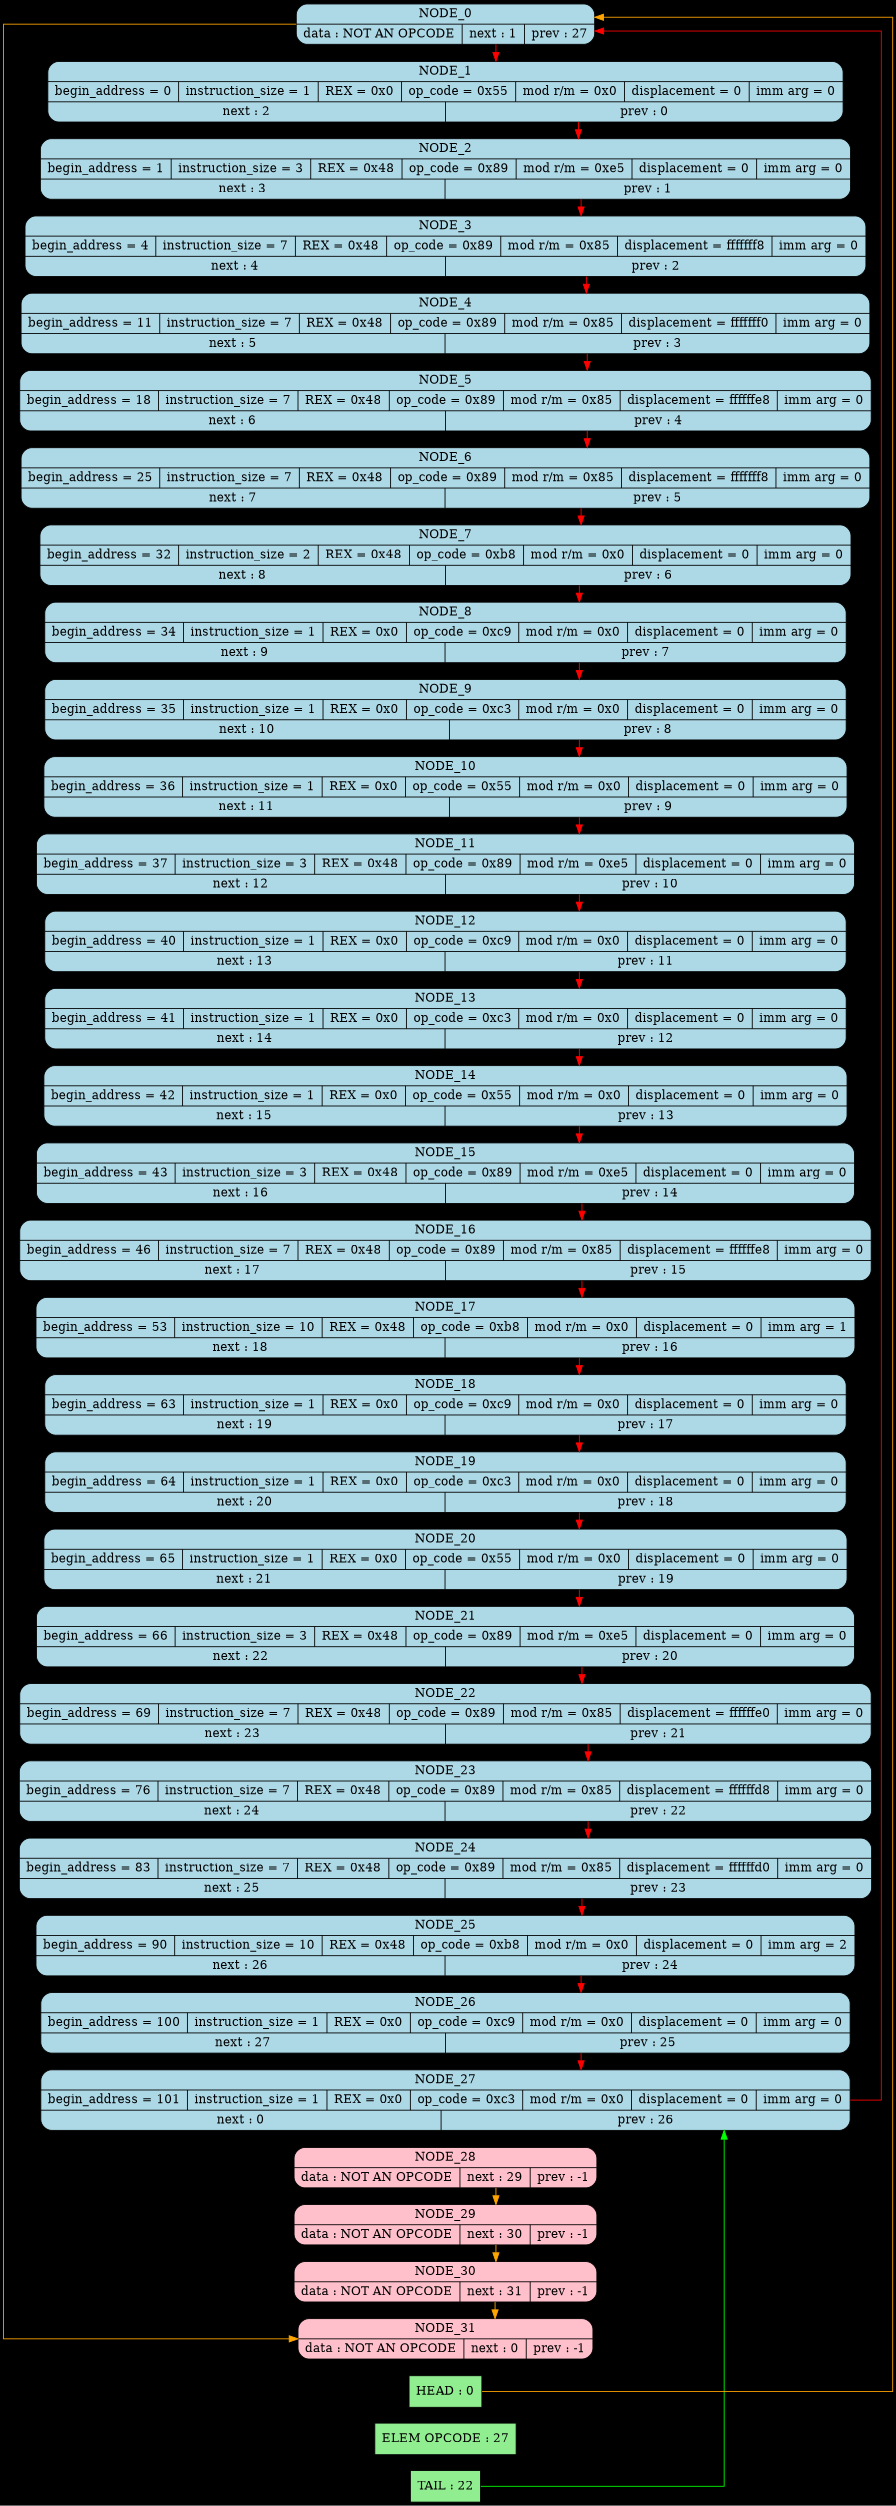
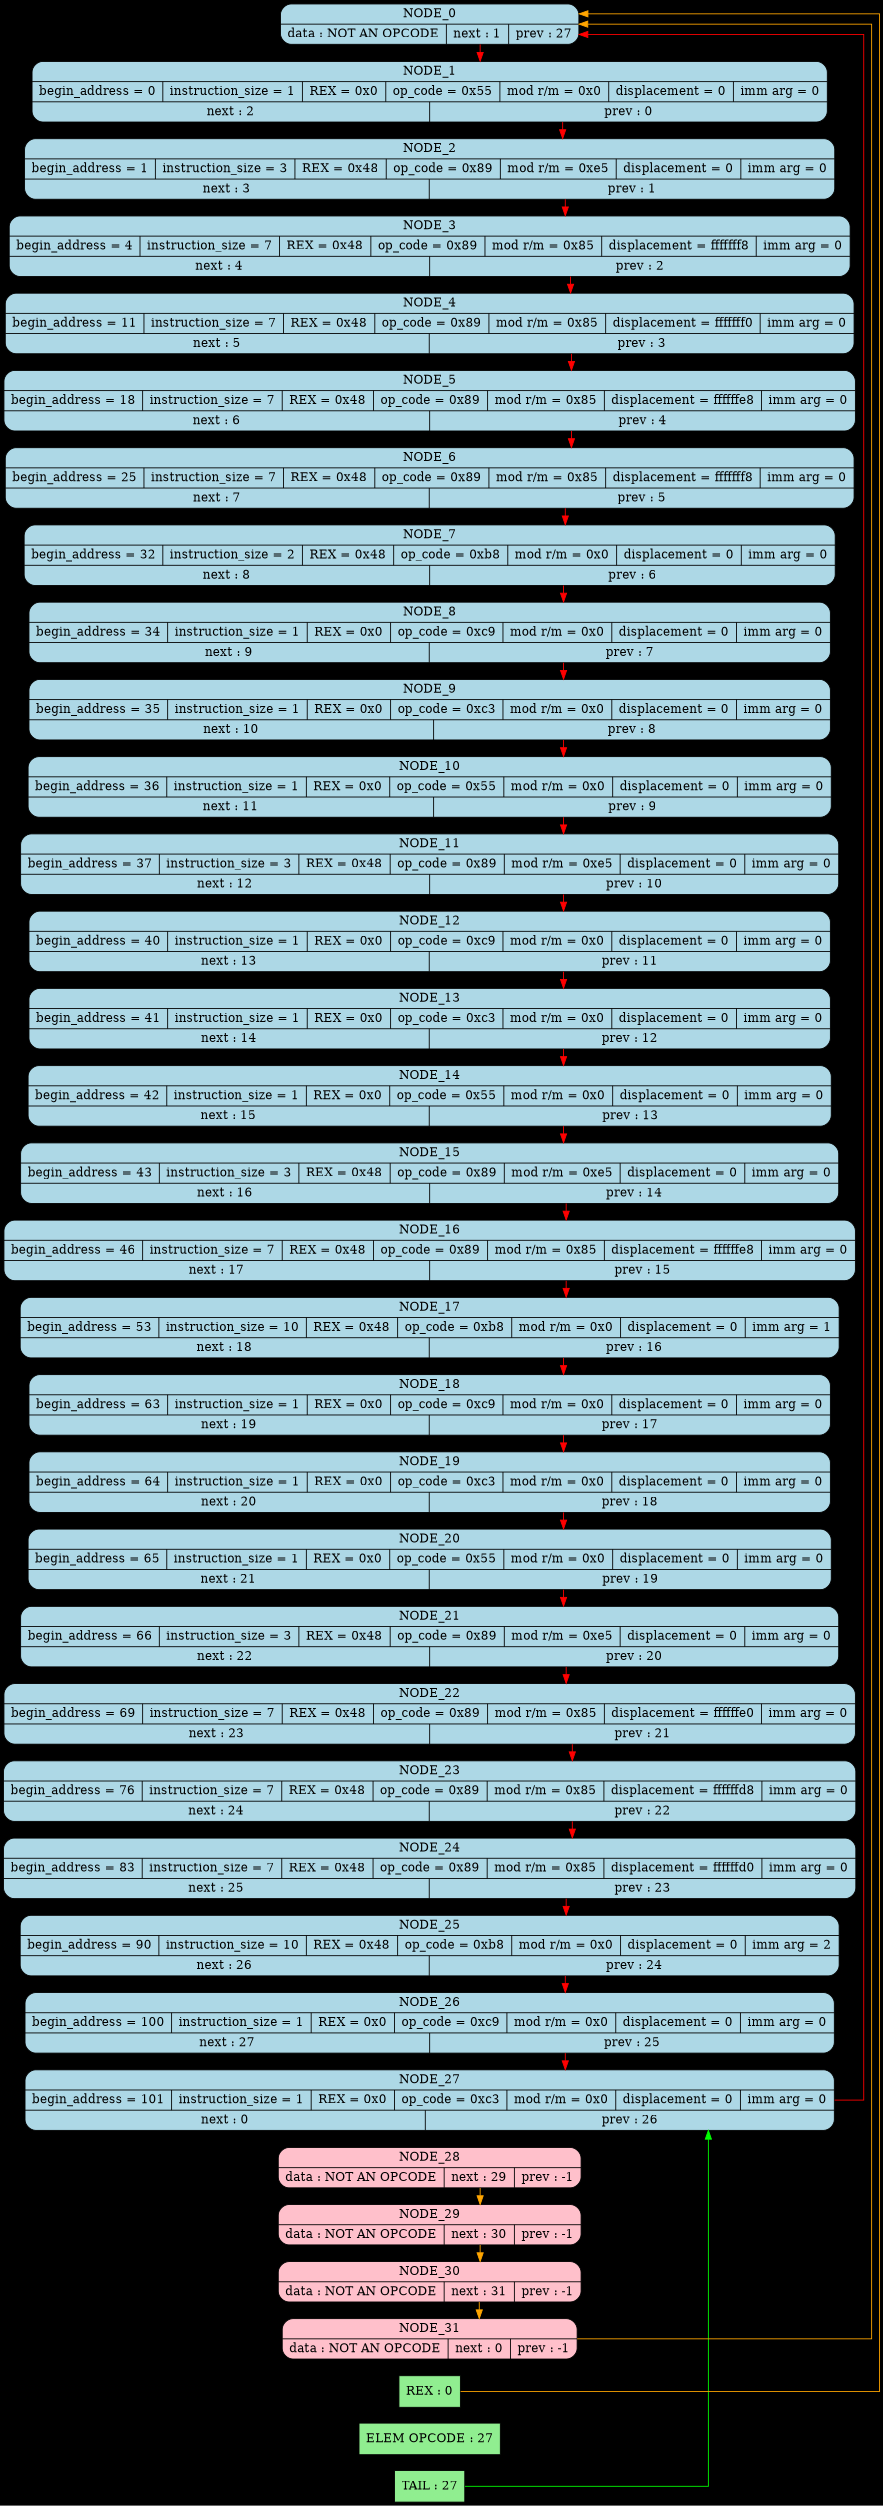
  digraph {
    bgcolor=black
    rankdir=LR
    splines=ortho
    node [color=black fillcolor=lightblue fontsize=14 shape=Mrecord style=filled]
    edge [color=invis fontcolor=blue fontsize=12 weight=0]
-   n1 [fillcolor=lightgreen label="TAIL : 22" shape=rect]
+   n1 [fillcolor=lightgreen label="TAIL : 27" shape=rect]
    n2 [fillcolor=lightgreen label="ELEM OPCODE : 27" shape=rect]
-   n3 [fillcolor=lightgreen label="HEAD : 0" shape=rect]
+   n3 [fillcolor=lightgreen label="REX : 0" shape=rect]
    n4 [label="<name> NODE_0 | {data : NOT AN OPCODE | <next> next : 1 | <prev> prev : 27}"]
    n5 [label="<name> NODE_1 | {begin_address = 0 | instruction_size = 1 | REX = 0x0 | op_code = 0x55 | mod r/m = 0x0 | displacement = 0| imm arg = 0} |{ <next> next : 2 | <prev> prev : 0}"]
    n6 [label="<name> NODE_2 | {begin_address = 1 | instruction_size = 3 | REX = 0x48 | op_code = 0x89 | mod r/m = 0xe5 | displacement = 0| imm arg = 0} |{ <next> next : 3 | <prev> prev : 1}"]
    n7 [label="<name> NODE_3 | {begin_address = 4 | instruction_size = 7 | REX = 0x48 | op_code = 0x89 | mod r/m = 0x85 | displacement = fffffff8| imm arg = 0} |{ <next> next : 4 | <prev> prev : 2}"]
    n8 [label="<name> NODE_4 | {begin_address = 11 | instruction_size = 7 | REX = 0x48 | op_code = 0x89 | mod r/m = 0x85 | displacement = fffffff0| imm arg = 0} |{ <next> next : 5 | <prev> prev : 3}"]
    n9 [label="<name> NODE_5 | {begin_address = 18 | instruction_size = 7 | REX = 0x48 | op_code = 0x89 | mod r/m = 0x85 | displacement = ffffffe8| imm arg = 0} |{ <next> next : 6 | <prev> prev : 4}"]
    n10 [label="<name> NODE_6 | {begin_address = 25 | instruction_size = 7 | REX = 0x48 | op_code = 0x89 | mod r/m = 0x85 | displacement = fffffff8| imm arg = 0} |{ <next> next : 7 | <prev> prev : 5}"]
    n11 [label="<name> NODE_7 | {begin_address = 32 | instruction_size = 2 | REX = 0x48 | op_code = 0xb8 | mod r/m = 0x0 | displacement = 0| imm arg = 0} |{ <next> next : 8 | <prev> prev : 6}"]
    n12 [label="<name> NODE_8 | {begin_address = 34 | instruction_size = 1 | REX = 0x0 | op_code = 0xc9 | mod r/m = 0x0 | displacement = 0| imm arg = 0} |{ <next> next : 9 | <prev> prev : 7}"]
    n13 [label="<name> NODE_9 | {begin_address = 35 | instruction_size = 1 | REX = 0x0 | op_code = 0xc3 | mod r/m = 0x0 | displacement = 0| imm arg = 0} |{ <next> next : 10 | <prev> prev : 8}"]
    n14 [label="<name> NODE_10 | {begin_address = 36 | instruction_size = 1 | REX = 0x0 | op_code = 0x55 | mod r/m = 0x0 | displacement = 0| imm arg = 0} |{ <next> next : 11 | <prev> prev : 9}"]
    n15 [label="<name> NODE_11 | {begin_address = 37 | instruction_size = 3 | REX = 0x48 | op_code = 0x89 | mod r/m = 0xe5 | displacement = 0| imm arg = 0} |{ <next> next : 12 | <prev> prev : 10}"]
    n16 [label="<name> NODE_12 | {begin_address = 40 | instruction_size = 1 | REX = 0x0 | op_code = 0xc9 | mod r/m = 0x0 | displacement = 0| imm arg = 0} |{ <next> next : 13 | <prev> prev : 11}"]
    n17 [label="<name> NODE_13 | {begin_address = 41 | instruction_size = 1 | REX = 0x0 | op_code = 0xc3 | mod r/m = 0x0 | displacement = 0| imm arg = 0} |{ <next> next : 14 | <prev> prev : 12}"]
    n18 [label="<name> NODE_14 | {begin_address = 42 | instruction_size = 1 | REX = 0x0 | op_code = 0x55 | mod r/m = 0x0 | displacement = 0| imm arg = 0} |{ <next> next : 15 | <prev> prev : 13}"]
    n19 [label="<name> NODE_15 | {begin_address = 43 | instruction_size = 3 | REX = 0x48 | op_code = 0x89 | mod r/m = 0xe5 | displacement = 0| imm arg = 0} |{ <next> next : 16 | <prev> prev : 14}"]
    n20 [label="<name> NODE_16 | {begin_address = 46 | instruction_size = 7 | REX = 0x48 | op_code = 0x89 | mod r/m = 0x85 | displacement = ffffffe8| imm arg = 0} |{ <next> next : 17 | <prev> prev : 15}"]
    n21 [label="<name> NODE_17 | {begin_address = 53 | instruction_size = 10 | REX = 0x48 | op_code = 0xb8 | mod r/m = 0x0 | displacement = 0| imm arg = 1} |{ <next> next : 18 | <prev> prev : 16}"]
    n22 [label="<name> NODE_18 | {begin_address = 63 | instruction_size = 1 | REX = 0x0 | op_code = 0xc9 | mod r/m = 0x0 | displacement = 0| imm arg = 0} |{ <next> next : 19 | <prev> prev : 17}"]
    n23 [label="<name> NODE_19 | {begin_address = 64 | instruction_size = 1 | REX = 0x0 | op_code = 0xc3 | mod r/m = 0x0 | displacement = 0| imm arg = 0} |{ <next> next : 20 | <prev> prev : 18}"]
    n24 [label="<name> NODE_20 | {begin_address = 65 | instruction_size = 1 | REX = 0x0 | op_code = 0x55 | mod r/m = 0x0 | displacement = 0| imm arg = 0} |{ <next> next : 21 | <prev> prev : 19}"]
    n25 [label="<name> NODE_21 | {begin_address = 66 | instruction_size = 3 | REX = 0x48 | op_code = 0x89 | mod r/m = 0xe5 | displacement = 0| imm arg = 0} |{ <next> next : 22 | <prev> prev : 20}"]
    n26 [label="<name> NODE_22 | {begin_address = 69 | instruction_size = 7 | REX = 0x48 | op_code = 0x89 | mod r/m = 0x85 | displacement = ffffffe0| imm arg = 0} |{ <next> next : 23 | <prev> prev : 21}"]
    n27 [label="<name> NODE_23 | {begin_address = 76 | instruction_size = 7 | REX = 0x48 | op_code = 0x89 | mod r/m = 0x85 | displacement = ffffffd8| imm arg = 0} |{ <next> next : 24 | <prev> prev : 22}"]
    n28 [label="<name> NODE_24 | {begin_address = 83 | instruction_size = 7 | REX = 0x48 | op_code = 0x89 | mod r/m = 0x85 | displacement = ffffffd0| imm arg = 0} |{ <next> next : 25 | <prev> prev : 23}"]
    n29 [label="<name> NODE_25 | {begin_address = 90 | instruction_size = 10 | REX = 0x48 | op_code = 0xb8 | mod r/m = 0x0 | displacement = 0| imm arg = 2} |{ <next> next : 26 | <prev> prev : 24}"]
    n30 [label="<name> NODE_26 | {begin_address = 100 | instruction_size = 1 | REX = 0x0 | op_code = 0xc9 | mod r/m = 0x0 | displacement = 0| imm arg = 0} |{ <next> next : 27 | <prev> prev : 25}"]
    n31 [label="<name> NODE_27 | {begin_address = 101 | instruction_size = 1 | REX = 0x0 | op_code = 0xc3 | mod r/m = 0x0 | displacement = 0| imm arg = 0} |{ <next> next : 0 | <prev> prev : 26}"]
    n32 [fillcolor=pink label="<name> NODE_28 | {data : NOT AN OPCODE | <next> next : 29 | <prev> prev : -1}"]
    n33 [fillcolor=pink label="<name> NODE_29 | {data : NOT AN OPCODE | <next> next : 30 | <prev> prev : -1}"]
    n34 [fillcolor=pink label="<name> NODE_30 | {data : NOT AN OPCODE | <next> next : 31 | <prev> prev : -1}"]
    n35 [fillcolor=pink label="<name> NODE_31 | {data : NOT AN OPCODE | <next> next : 0 | <prev> prev : -1}"]
    subgraph sub_1 {
      rank=max
      n1
      n2
      n3
    }
    subgraph sub_2 {
      rank=max
      n4
    }
    subgraph sub_3 {
      rank=same
      n4
      n5
      n6
      n7
      n8
      n9
      n10
      n11
      n12
      n13
      n14
      n15
      n16
      n17
      n18
      n19
      n20
      n21
      n22
      n23
      n24
      n25
      n26
      n27
      n28
      n29
      n30
      n31
      n32
      n33
      n34
      n35
    }
    n1 -> n31 [color=green]
    n2 -> n1 [weight=100]
    n3 -> n4 [color=orange]
    n4 -> n5 [weight=100]
    n4 -> n5 [color=red]
    n5 -> n6 [weight=100]
    n5 -> n6 [color=red]
    n6 -> n7 [weight=100]
    n6 -> n7 [color=red]
    n7 -> n8 [weight=100]
    n7 -> n8 [color=red]
    n8 -> n9 [weight=100]
    n8 -> n9 [color=red]
    n9 -> n10 [weight=100]
    n9 -> n10 [color=red]
    n10 -> n11 [weight=100]
    n10 -> n11 [color=red]
    n11 -> n12 [weight=100]
    n11 -> n12 [color=red]
    n12 -> n13 [weight=100]
    n12 -> n13 [color=red]
    n13 -> n14 [weight=100]
    n13 -> n14 [color=red]
    n14 -> n15 [weight=100]
    n14 -> n15 [color=red]
    n15 -> n16 [weight=100]
    n15 -> n16 [color=red]
    n16 -> n17 [weight=100]
    n16 -> n17 [color=red]
    n17 -> n18 [weight=100]
    n17 -> n18 [color=red]
    n18 -> n19 [weight=100]
    n18 -> n19 [color=red]
    n19 -> n20 [weight=100]
    n19 -> n20 [color=red]
    n20 -> n21 [weight=100]
    n20 -> n21 [color=red]
    n21 -> n22 [weight=100]
    n21 -> n22 [color=red]
    n22 -> n23 [weight=100]
    n22 -> n23 [color=red]
    n23 -> n24 [weight=100]
    n23 -> n24 [color=red]
    n24 -> n25 [weight=100]
    n24 -> n25 [color=red]
    n25 -> n26 [weight=100]
    n25 -> n26 [color=red]
    n26 -> n27 [weight=100]
    n26 -> n27 [color=red]
    n27 -> n28 [weight=100]
    n27 -> n28 [color=red]
    n28 -> n29 [weight=100]
    n28 -> n29 [color=red]
    n29 -> n30 [weight=100]
    n29 -> n30 [color=red]
    n30 -> n31 [weight=100]
    n30 -> n31 [color=red]
    n31 -> n4 [color=red]
    n31 -> n32 [weight=100]
    n32 -> n33 [weight=100]
    n32 -> n33 [color=orange]
    n33 -> n34 [weight=100]
    n33 -> n34 [color=orange]
    n34 -> n35 [weight=100]
    n34 -> n35 [color=orange]
-   n4 -> n35 [color=orange]
+   n35 -> n4 [color=orange]
  }
